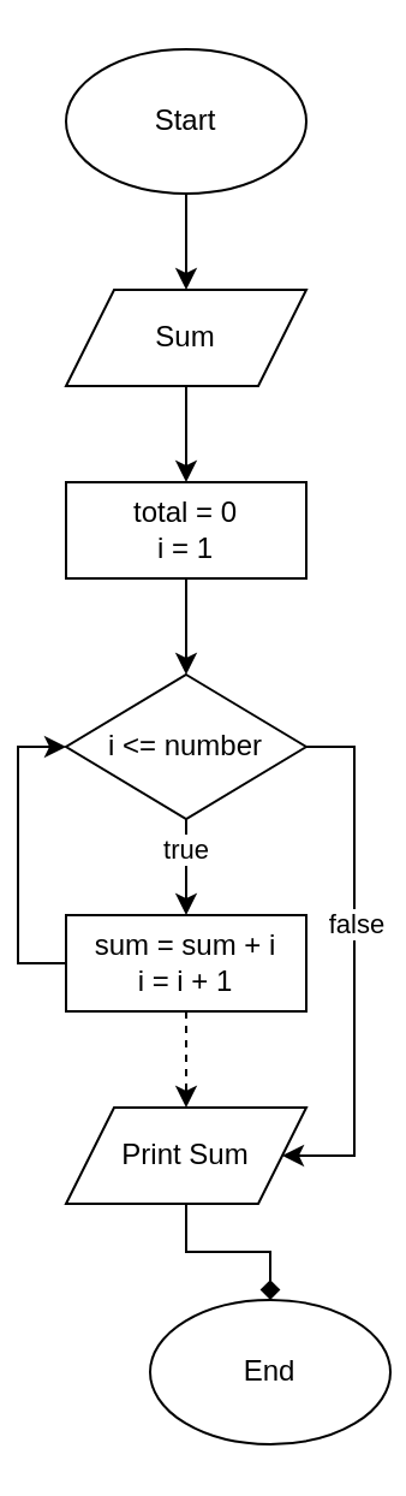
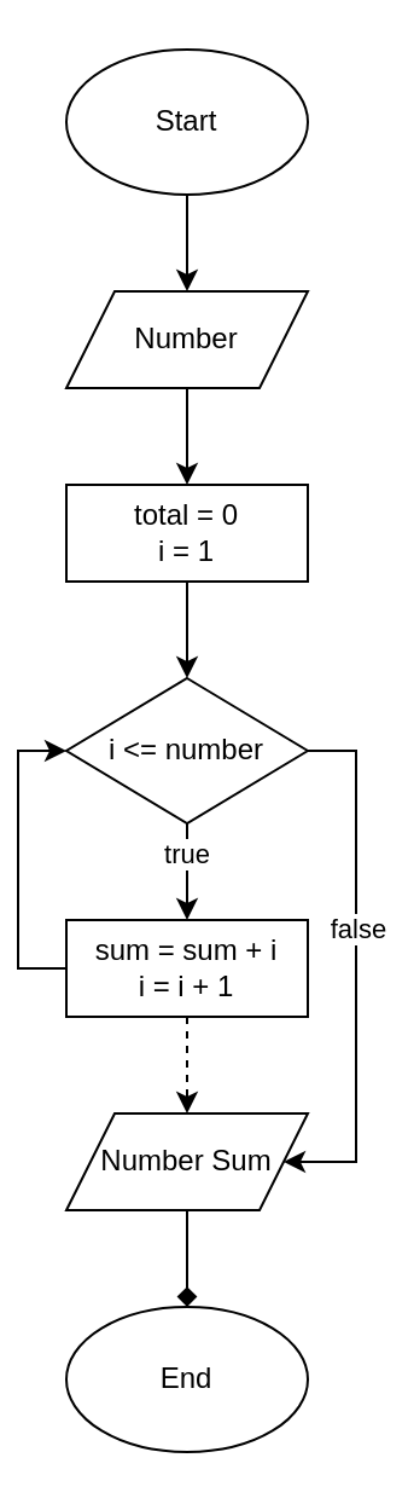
  <mxCell id="0" />
  <mxCell id="1" parent="0" />
  <mxCell id="2" value="" style="edgeStyle=orthogonalEdgeStyle;rounded=0;orthogonalLoop=1;jettySize=auto;html=1;" edge="1" parent="1" source="3" target="5"><mxGeometry relative="1" as="geometry" /></mxCell>
  <mxCell id="3" value="Start" style="ellipse;whiteSpace=wrap;html=1;" vertex="1" parent="1"><mxGeometry x="20" y="20" width="100" height="60" as="geometry" /></mxCell>
  <mxCell id="4" value="" style="edgeStyle=orthogonalEdgeStyle;rounded=0;orthogonalLoop=1;jettySize=auto;html=1;" edge="1" parent="1" source="5" target="7"><mxGeometry relative="1" as="geometry" /></mxCell>
- <mxCell id="5" value="Sum" style="shape=parallelogram;perimeter=parallelogramPerimeter;whiteSpace=wrap;html=1;fixedSize=1;" vertex="1" parent="1"><mxGeometry x="20" y="120" width="100" height="40" as="geometry" /></mxCell>
+ <mxCell id="5" value="Number" style="shape=parallelogram;perimeter=parallelogramPerimeter;whiteSpace=wrap;html=1;fixedSize=1;" vertex="1" parent="1"><mxGeometry x="20" y="120" width="100" height="40" as="geometry" /></mxCell>
  <mxCell id="6" value="" style="edgeStyle=orthogonalEdgeStyle;rounded=0;orthogonalLoop=1;jettySize=auto;html=1;" edge="1" parent="1" source="7" target="12"><mxGeometry relative="1" as="geometry" /></mxCell>
  <mxCell id="7" value="total = 0&lt;br&gt;i = 1" style="rounded=0;whiteSpace=wrap;html=1;" vertex="1" parent="1"><mxGeometry x="20" y="200" width="100" height="40" as="geometry" /></mxCell>
  <mxCell id="8" value="" style="edgeStyle=orthogonalEdgeStyle;rounded=0;orthogonalLoop=1;jettySize=auto;html=1;" edge="1" parent="1" source="12" target="15"><mxGeometry relative="1" as="geometry" /></mxCell>
  <mxCell id="9" value="true" style="edgeLabel;html=1;align=center;verticalAlign=middle;resizable=0;points=[];" vertex="1" connectable="0" parent="8"><mxGeometry x="-0.391" y="-1" relative="1" as="geometry"><mxPoint as="offset" /></mxGeometry></mxCell>
  <mxCell id="10" style="edgeStyle=orthogonalEdgeStyle;rounded=0;orthogonalLoop=1;jettySize=auto;html=1;exitX=1;exitY=0.5;exitDx=0;exitDy=0;entryX=1;entryY=0.5;entryDx=0;entryDy=0;" edge="1" parent="1" source="12" target="17"><mxGeometry relative="1" as="geometry"><Array as="points"><mxPoint x="140" y="310" /><mxPoint x="140" y="480" /></Array></mxGeometry></mxCell>
  <mxCell id="11" value="false" style="edgeLabel;html=1;align=center;verticalAlign=middle;resizable=0;points=[];" vertex="1" connectable="0" parent="10"><mxGeometry x="-0.153" relative="1" as="geometry"><mxPoint as="offset" /></mxGeometry></mxCell>
  <mxCell id="12" value="i &amp;lt;= number" style="rhombus;whiteSpace=wrap;html=1;" vertex="1" parent="1"><mxGeometry x="20" y="280" width="100" height="60" as="geometry" /></mxCell>
  <mxCell id="13" style="edgeStyle=orthogonalEdgeStyle;rounded=0;orthogonalLoop=1;jettySize=auto;html=1;exitX=0;exitY=0.5;exitDx=0;exitDy=0;entryX=0;entryY=0.5;entryDx=0;entryDy=0;" edge="1" parent="1" source="15" target="12"><mxGeometry relative="1" as="geometry" /></mxCell>
  <mxCell id="14" value="" style="edgeStyle=orthogonalEdgeStyle;rounded=0;orthogonalLoop=1;jettySize=auto;html=1;dashed=1;" edge="1" parent="1" source="15" target="17"><mxGeometry relative="1" as="geometry" /></mxCell>
  <mxCell id="15" value="sum = sum + i&lt;br&gt;i = i + 1" style="rounded=0;whiteSpace=wrap;html=1;" vertex="1" parent="1"><mxGeometry x="20" y="380" width="100" height="40" as="geometry" /></mxCell>
  <mxCell id="16" value="" style="edgeStyle=orthogonalEdgeStyle;rounded=0;orthogonalLoop=1;jettySize=auto;html=1;endArrow=diamond;" edge="1" parent="1" source="17" target="18"><mxGeometry relative="1" as="geometry" /></mxCell>
- <mxCell id="17" value="Print Sum" style="shape=parallelogram;perimeter=parallelogramPerimeter;whiteSpace=wrap;html=1;fixedSize=1;" vertex="1" parent="1"><mxGeometry x="20" y="460" width="100" height="40" as="geometry" /></mxCell>
- <mxCell id="18" value="End" style="ellipse;whiteSpace=wrap;html=1;" vertex="1" parent="1"><mxGeometry x="55" y="540" width="100" height="60" as="geometry" /></mxCell>
+ <mxCell id="17" value="Number Sum" style="shape=parallelogram;perimeter=parallelogramPerimeter;whiteSpace=wrap;html=1;fixedSize=1;" vertex="1" parent="1"><mxGeometry x="20" y="460" width="100" height="40" as="geometry" /></mxCell>
+ <mxCell id="18" value="End" style="ellipse;whiteSpace=wrap;html=1;" vertex="1" parent="1"><mxGeometry x="20" y="540" width="100" height="60" as="geometry" /></mxCell>
